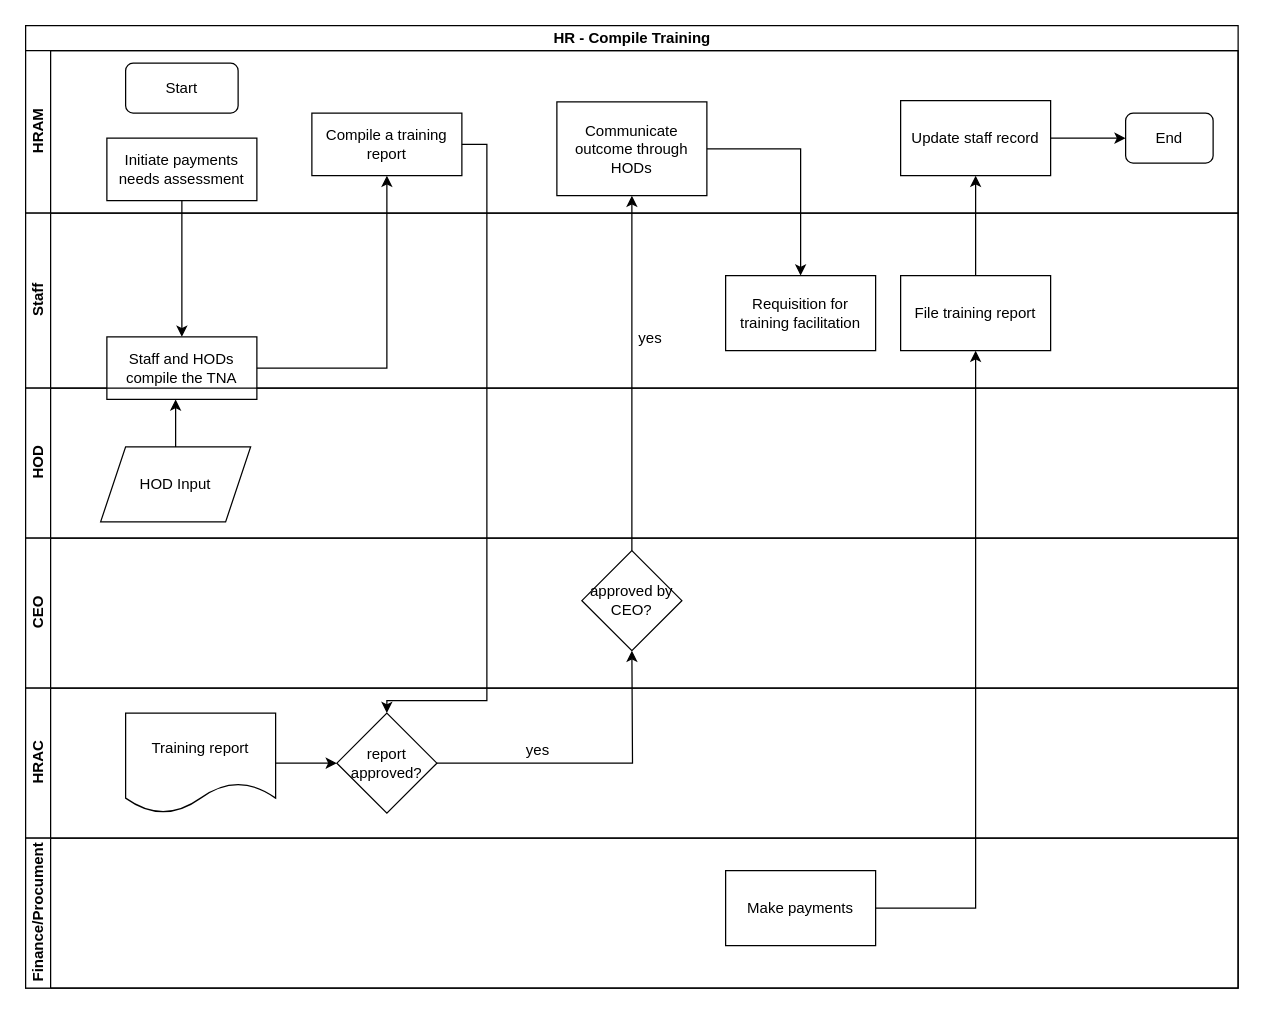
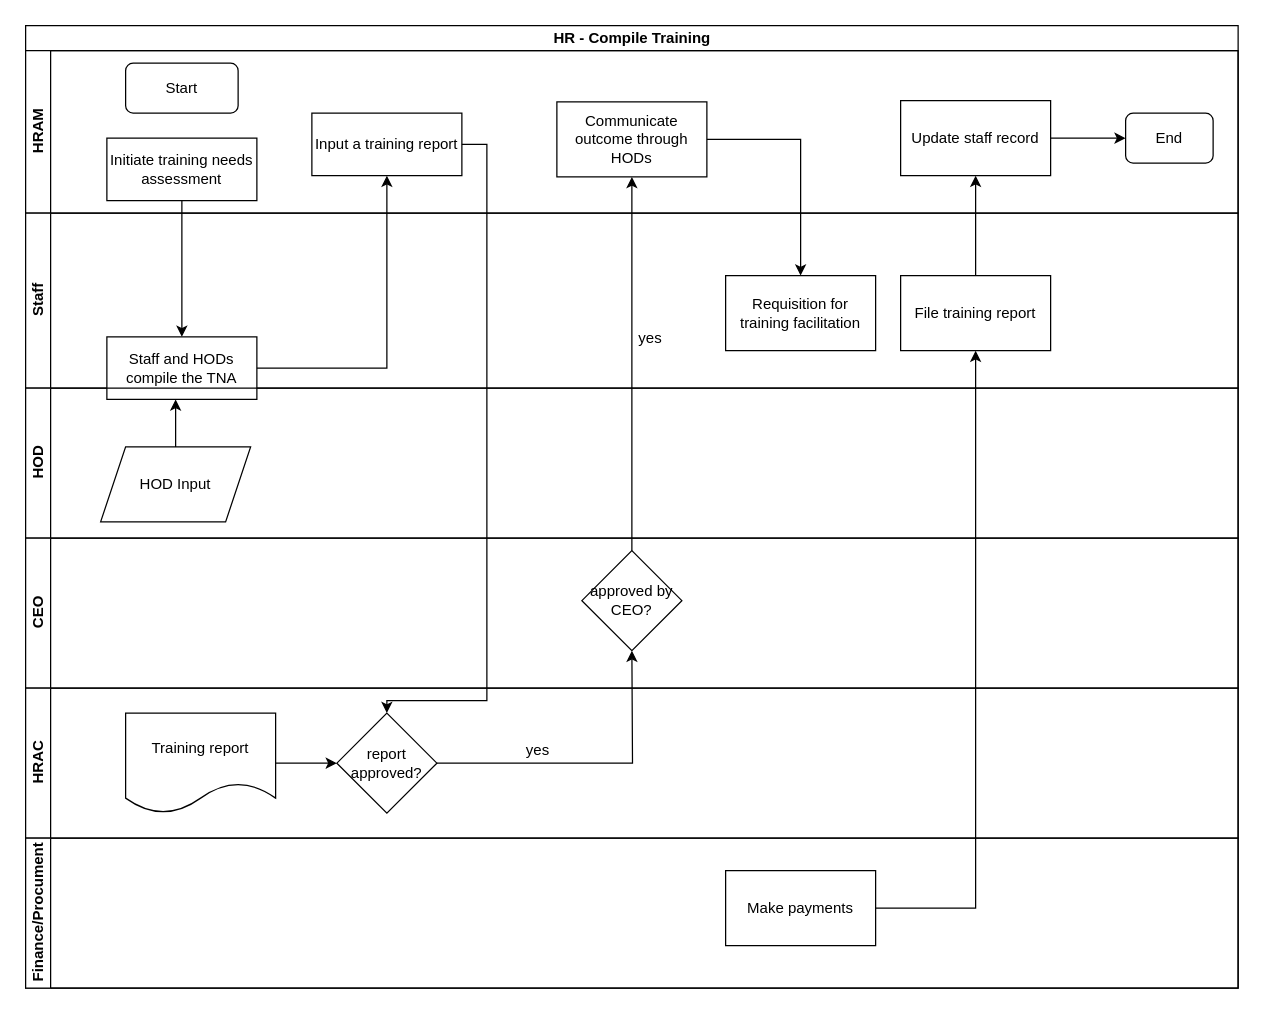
  <mxCell id="0" />
  <mxCell id="1" parent="0" />
  <mxCell id="2" value="HR - Compile Training" style="swimlane;html=1;childLayout=stackLayout;resizeParent=1;resizeParentMax=0;horizontal=1;startSize=20;horizontalStack=0;" vertex="1" parent="1"><mxGeometry x="20" y="20" width="970" height="770" as="geometry" /></mxCell>
  <mxCell id="3" value="HRAM" style="swimlane;html=1;startSize=20;horizontal=0;" vertex="1" parent="2"><mxGeometry y="20" width="970" height="130" as="geometry" /></mxCell>
  <mxCell id="4" value="Start" style="rounded=1;whiteSpace=wrap;html=1;" vertex="1" parent="3"><mxGeometry x="80" y="10" width="90" height="40" as="geometry" /></mxCell>
- <mxCell id="5" value="Communicate outcome through HODs" style="whiteSpace=wrap;html=1;" vertex="1" parent="3"><mxGeometry x="425" y="41" width="120" height="75" as="geometry" /></mxCell>
- <mxCell id="6" value="Compile a training report" style="rounded=0;whiteSpace=wrap;html=1;" vertex="1" parent="3"><mxGeometry x="229" y="50" width="120" height="50" as="geometry" /></mxCell>
- <mxCell id="7" value="Initiate payments needs assessment" style="rounded=0;whiteSpace=wrap;html=1;" vertex="1" parent="3"><mxGeometry x="65" y="70" width="120" height="50" as="geometry" /></mxCell>
+ <mxCell id="5" value="Communicate outcome through HODs" style="whiteSpace=wrap;html=1;" vertex="1" parent="3"><mxGeometry x="425" y="41" width="120" height="60" as="geometry" /></mxCell>
+ <mxCell id="6" value="Input a training report" style="rounded=0;whiteSpace=wrap;html=1;" vertex="1" parent="3"><mxGeometry x="229" y="50" width="120" height="50" as="geometry" /></mxCell>
+ <mxCell id="7" value="Initiate training needs assessment" style="rounded=0;whiteSpace=wrap;html=1;" vertex="1" parent="3"><mxGeometry x="65" y="70" width="120" height="50" as="geometry" /></mxCell>
  <mxCell id="8" value="Update staff record" style="whiteSpace=wrap;html=1;" vertex="1" parent="3"><mxGeometry x="700" y="40" width="120" height="60" as="geometry" /></mxCell>
  <mxCell id="9" value="End" style="rounded=1;whiteSpace=wrap;html=1;" vertex="1" parent="3"><mxGeometry x="880" y="50" width="70" height="40" as="geometry" /></mxCell>
  <mxCell id="10" value="" style="endArrow=classic;html=1;exitX=1;exitY=0.5;exitDx=0;exitDy=0;entryX=0;entryY=0.5;entryDx=0;entryDy=0;" edge="1" parent="3" source="8" target="9"><mxGeometry width="50" height="50" relative="1" as="geometry"><mxPoint x="610" y="249" as="sourcePoint" /><mxPoint x="660" y="199" as="targetPoint" /></mxGeometry></mxCell>
  <mxCell id="11" value="Staff" style="swimlane;html=1;startSize=20;horizontal=0;" vertex="1" parent="2"><mxGeometry y="150" width="970" height="140" as="geometry" /></mxCell>
  <mxCell id="12" value="File training report" style="whiteSpace=wrap;html=1;" vertex="1" parent="11"><mxGeometry x="700" y="50" width="120" height="60" as="geometry" /></mxCell>
  <mxCell id="13" value="Requisition for training facilitation" style="whiteSpace=wrap;html=1;" vertex="1" parent="11"><mxGeometry x="560" y="50" width="120" height="60" as="geometry" /></mxCell>
  <mxCell id="14" value="Staff and HODs compile the TNA" style="rounded=0;whiteSpace=wrap;html=1;" vertex="1" parent="11"><mxGeometry x="65" y="99" width="120" height="50" as="geometry" /></mxCell>
  <mxCell id="15" value="yes" style="text;html=1;strokeColor=none;fillColor=none;align=center;verticalAlign=middle;whiteSpace=wrap;rounded=0;" vertex="1" parent="11"><mxGeometry x="480" y="90" width="40" height="20" as="geometry" /></mxCell>
  <mxCell id="16" value="HOD" style="swimlane;html=1;startSize=20;horizontal=0;" vertex="1" parent="2"><mxGeometry y="290" width="970" height="120" as="geometry" /></mxCell>
  <mxCell id="17" value="HOD Input" style="shape=parallelogram;perimeter=parallelogramPerimeter;whiteSpace=wrap;html=1;fixedSize=1;" vertex="1" parent="16"><mxGeometry x="60" y="47" width="120" height="60" as="geometry" /></mxCell>
  <mxCell id="18" value="CEO" style="swimlane;html=1;startSize=20;horizontal=0;" vertex="1" parent="2"><mxGeometry y="410" width="970" height="120" as="geometry" /></mxCell>
  <mxCell id="19" value="approved by CEO?" style="rhombus;whiteSpace=wrap;html=1;" vertex="1" parent="18"><mxGeometry x="445" y="10" width="80" height="80" as="geometry" /></mxCell>
  <mxCell id="20" value="HRAC" style="swimlane;html=1;startSize=20;horizontal=0;" vertex="1" parent="2"><mxGeometry y="530" width="970" height="120" as="geometry" /></mxCell>
  <mxCell id="21" value="report approved?" style="rhombus;whiteSpace=wrap;html=1;rounded=0;" vertex="1" parent="20"><mxGeometry x="249" y="20" width="80" height="80" as="geometry" /></mxCell>
  <mxCell id="22" value="Training report" style="shape=document;whiteSpace=wrap;html=1;boundedLbl=1;" vertex="1" parent="20"><mxGeometry x="80" y="20" width="120" height="80" as="geometry" /></mxCell>
  <mxCell id="23" value="" style="edgeStyle=orthogonalEdgeStyle;rounded=0;orthogonalLoop=1;jettySize=auto;html=1;entryX=0;entryY=0.5;entryDx=0;entryDy=0;" edge="1" parent="20" source="22" target="21"><mxGeometry relative="1" as="geometry"><mxPoint x="290" y="60" as="targetPoint" /></mxGeometry></mxCell>
  <mxCell id="24" value="yes" style="text;html=1;strokeColor=none;fillColor=none;align=center;verticalAlign=middle;whiteSpace=wrap;rounded=0;" vertex="1" parent="20"><mxGeometry x="390" y="40" width="40" height="20" as="geometry" /></mxCell>
  <mxCell id="25" value="Finance/Procument" style="swimlane;html=1;startSize=20;horizontal=0;" vertex="1" parent="2"><mxGeometry y="650" width="970" height="120" as="geometry" /></mxCell>
  <mxCell id="26" value="Make payments" style="whiteSpace=wrap;html=1;" vertex="1" parent="25"><mxGeometry x="560" y="26" width="120" height="60" as="geometry" /></mxCell>
  <mxCell id="27" value="" style="edgeStyle=orthogonalEdgeStyle;rounded=0;orthogonalLoop=1;jettySize=auto;html=1;" edge="1" parent="2" source="7" target="14"><mxGeometry relative="1" as="geometry" /></mxCell>
  <mxCell id="28" value="" style="edgeStyle=orthogonalEdgeStyle;rounded=0;orthogonalLoop=1;jettySize=auto;html=1;" edge="1" parent="2" source="14" target="6"><mxGeometry relative="1" as="geometry" /></mxCell>
  <mxCell id="29" value="" style="edgeStyle=orthogonalEdgeStyle;rounded=0;orthogonalLoop=1;jettySize=auto;html=1;exitX=1;exitY=0.5;exitDx=0;exitDy=0;" edge="1" parent="2" source="6" target="21"><mxGeometry relative="1" as="geometry"><Array as="points"><mxPoint x="369" y="95" /><mxPoint x="369" y="540" /><mxPoint x="289" y="540" /></Array></mxGeometry></mxCell>
  <mxCell id="30" value="" style="edgeStyle=orthogonalEdgeStyle;rounded=0;orthogonalLoop=1;jettySize=auto;html=1;" edge="1" parent="2" source="21"><mxGeometry relative="1" as="geometry"><mxPoint x="485" y="500" as="targetPoint" /></mxGeometry></mxCell>
  <mxCell id="31" value="" style="edgeStyle=orthogonalEdgeStyle;rounded=0;orthogonalLoop=1;jettySize=auto;html=1;" edge="1" parent="2" source="19" target="5"><mxGeometry relative="1" as="geometry" /></mxCell>
  <mxCell id="32" value="" style="edgeStyle=orthogonalEdgeStyle;rounded=0;orthogonalLoop=1;jettySize=auto;html=1;" edge="1" parent="2" source="5" target="13"><mxGeometry relative="1" as="geometry" /></mxCell>
  <mxCell id="33" value="" style="edgeStyle=orthogonalEdgeStyle;rounded=0;orthogonalLoop=1;jettySize=auto;html=1;" edge="1" parent="2" source="26" target="12"><mxGeometry relative="1" as="geometry" /></mxCell>
  <mxCell id="34" value="" style="edgeStyle=orthogonalEdgeStyle;rounded=0;orthogonalLoop=1;jettySize=auto;html=1;" edge="1" parent="2" source="12" target="8"><mxGeometry relative="1" as="geometry" /></mxCell>
  <mxCell id="35" value="" style="endArrow=classic;html=1;exitX=0.5;exitY=0;exitDx=0;exitDy=0;" edge="1" parent="1" source="17"><mxGeometry width="50" height="50" relative="1" as="geometry"><mxPoint x="300" y="339" as="sourcePoint" /><mxPoint x="140" y="319" as="targetPoint" /></mxGeometry></mxCell>
